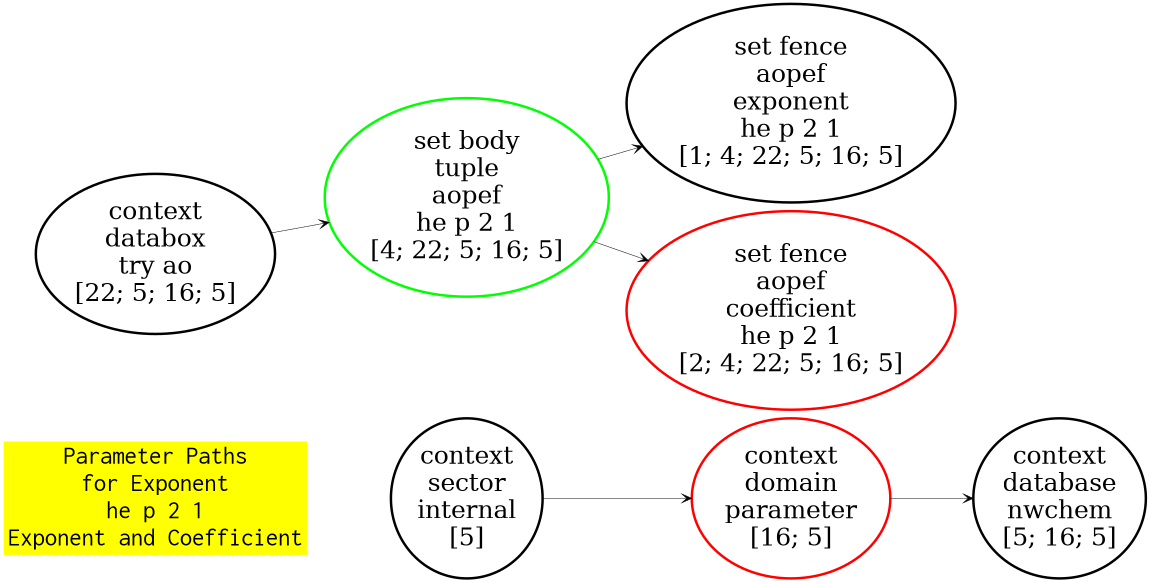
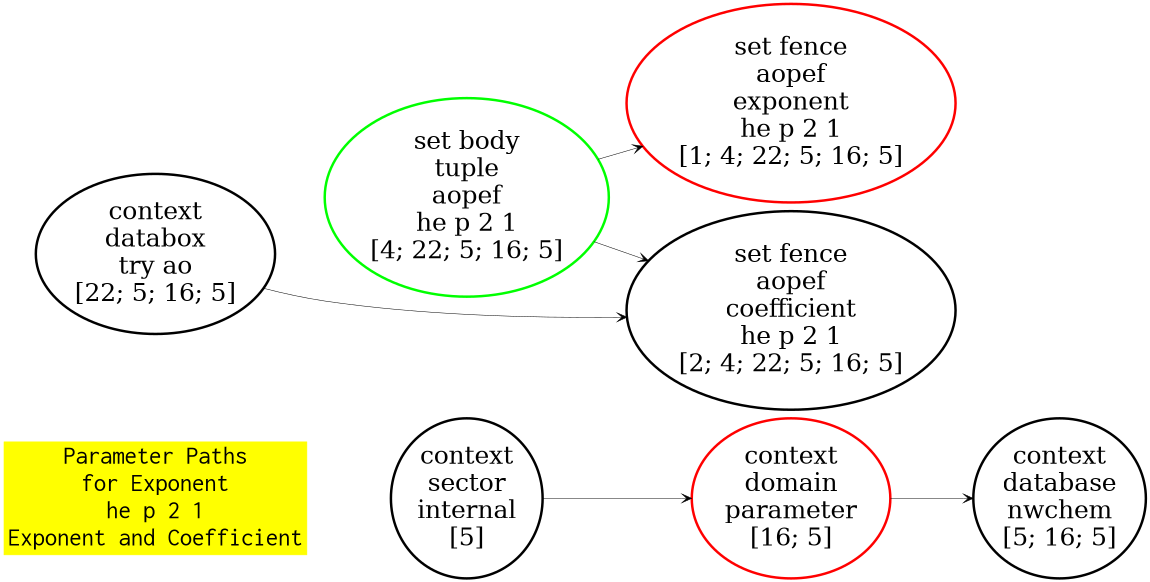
  digraph {
    rankdir=LR
    node [color=black fontsize=50 style="setlinewidth(5)"]
    edge [arrowhead=vee arrowsize=2.0 style=solid]
    n1 [color=yellow fontname=Courier label="Parameter Paths\nfor Exponent\nhe p 2 1\nExponent and Coefficient" shape=box style=filled]
    "context\nsector\ninternal\n[5]"
    "context\ndomain\nparameter\n[16; 5]" [color=red]
    "context\ndatabase\nnwchem\n[5; 16; 5]"
    "set body\ntuple\naopef\nhe p 2 1\n[4; 22; 5; 16; 5]" [color=green]
    "context\ndatabox\ntry ao\n[22; 5; 16; 5]"
-   "set fence\naopef\nexponent\nhe p 2 1\n[1; 4; 22; 5; 16; 5]"
-   "set fence\naopef\ncoefficient\nhe p 2 1\n[2; 4; 22; 5; 16; 5]" [color=red]
+   "set fence\naopef\nexponent\nhe p 2 1\n[1; 4; 22; 5; 16; 5]" [color=red]
+   "set fence\naopef\ncoefficient\nhe p 2 1\n[2; 4; 22; 5; 16; 5]"
    n1 -> "context\nsector\ninternal\n[5]" [style=invis width=5]
    "context\nsector\ninternal\n[5]" -> "context\ndomain\nparameter\n[16; 5]"
    "context\ndomain\nparameter\n[16; 5]" -> "context\ndatabase\nnwchem\n[5; 16; 5]"
    "set body\ntuple\naopef\nhe p 2 1\n[4; 22; 5; 16; 5]" -> "set fence\naopef\nexponent\nhe p 2 1\n[1; 4; 22; 5; 16; 5]"
    "set body\ntuple\naopef\nhe p 2 1\n[4; 22; 5; 16; 5]" -> "set fence\naopef\ncoefficient\nhe p 2 1\n[2; 4; 22; 5; 16; 5]"
-   "context\ndatabox\ntry ao\n[22; 5; 16; 5]" -> "set body\ntuple\naopef\nhe p 2 1\n[4; 22; 5; 16; 5]"
+   "context\ndatabox\ntry ao\n[22; 5; 16; 5]" -> "set fence\naopef\ncoefficient\nhe p 2 1\n[2; 4; 22; 5; 16; 5]"
  }
